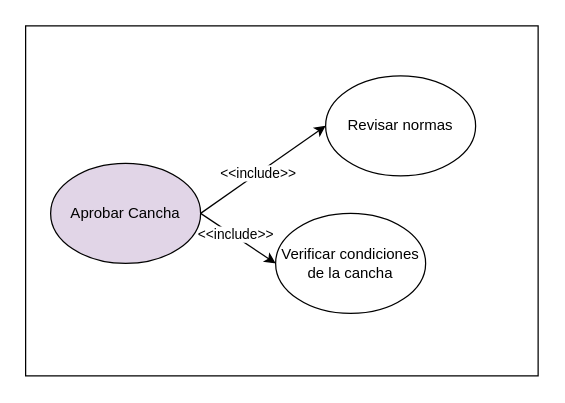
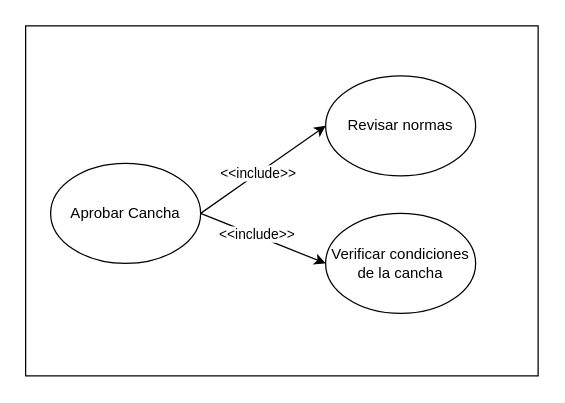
  <mxCell id="0" />
  <mxCell id="1" parent="0" />
  <mxCell id="2" value="" style="rounded=0;whiteSpace=wrap;html=1;" vertex="1" parent="1"><mxGeometry x="20" y="20" width="410" height="280" as="geometry" /></mxCell>
  <mxCell id="3" style="rounded=0;orthogonalLoop=1;jettySize=auto;html=1;exitX=1;exitY=0.5;exitDx=0;exitDy=0;entryX=0;entryY=0.5;entryDx=0;entryDy=0;" edge="1" parent="1" source="7" target="8"><mxGeometry relative="1" as="geometry" /></mxCell>
  <mxCell id="4" value="&amp;lt;&amp;lt;include&amp;gt;&amp;gt;" style="edgeLabel;html=1;align=center;verticalAlign=middle;resizable=0;points=[];" connectable="0" vertex="1" parent="3"><mxGeometry x="-0.086" y="1" relative="1" as="geometry"><mxPoint as="offset" /></mxGeometry></mxCell>
  <mxCell id="5" style="edgeStyle=none;rounded=0;orthogonalLoop=1;jettySize=auto;html=1;exitX=1;exitY=0.5;exitDx=0;exitDy=0;entryX=0;entryY=0.5;entryDx=0;entryDy=0;" edge="1" parent="1" source="7" target="9"><mxGeometry relative="1" as="geometry" /></mxCell>
  <mxCell id="6" value="&amp;lt;&amp;lt;include&amp;gt;&amp;gt;" style="edgeLabel;html=1;align=center;verticalAlign=middle;resizable=0;points=[];" connectable="0" vertex="1" parent="5"><mxGeometry x="-0.107" y="1" relative="1" as="geometry"><mxPoint as="offset" /></mxGeometry></mxCell>
- <mxCell id="7" value="Aprobar Cancha" style="ellipse;whiteSpace=wrap;html=1;fillColor=#e1d5e7;" vertex="1" parent="1"><mxGeometry x="40" y="130" width="120" height="80" as="geometry" /></mxCell>
+ <mxCell id="7" value="Aprobar Cancha" style="ellipse;whiteSpace=wrap;html=1;" vertex="1" parent="1"><mxGeometry x="40" y="130" width="120" height="80" as="geometry" /></mxCell>
  <mxCell id="8" value="Revisar normas" style="ellipse;whiteSpace=wrap;html=1;" vertex="1" parent="1"><mxGeometry x="260" y="60" width="120" height="80" as="geometry" /></mxCell>
- <mxCell id="9" value="Verificar condiciones de la cancha" style="ellipse;whiteSpace=wrap;html=1;" vertex="1" parent="1"><mxGeometry x="220" y="170" width="120" height="80" as="geometry" /></mxCell>
+ <mxCell id="9" value="Verificar condiciones de la cancha" style="ellipse;whiteSpace=wrap;html=1;" vertex="1" parent="1"><mxGeometry x="260" y="170" width="120" height="80" as="geometry" /></mxCell>
